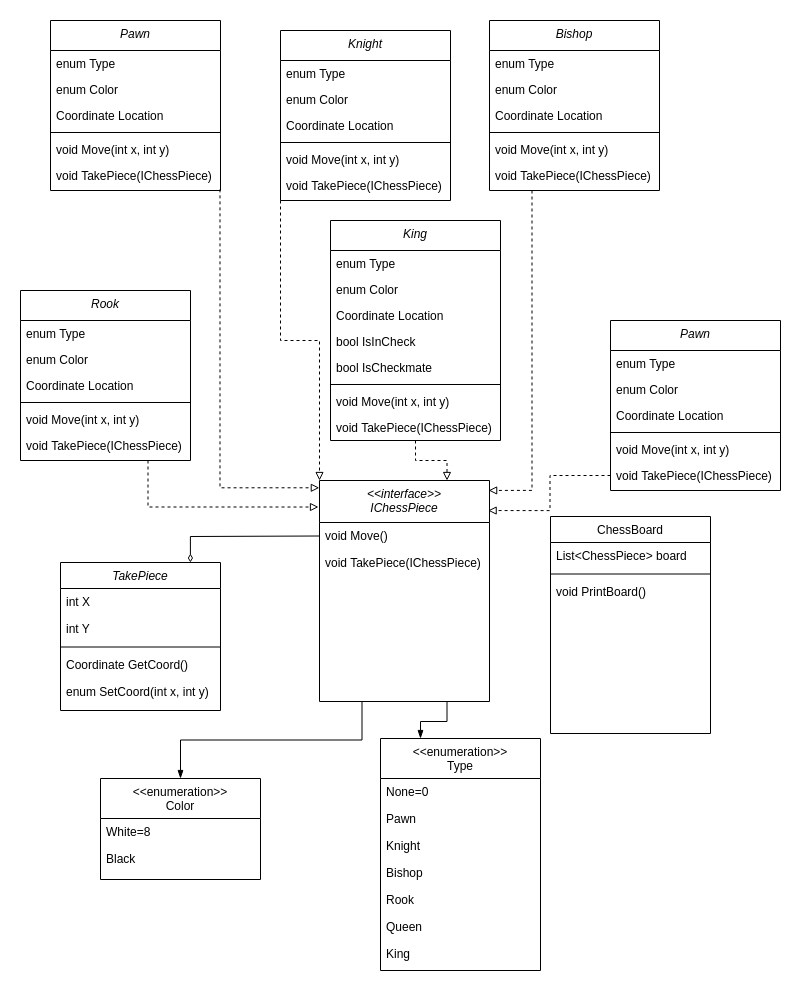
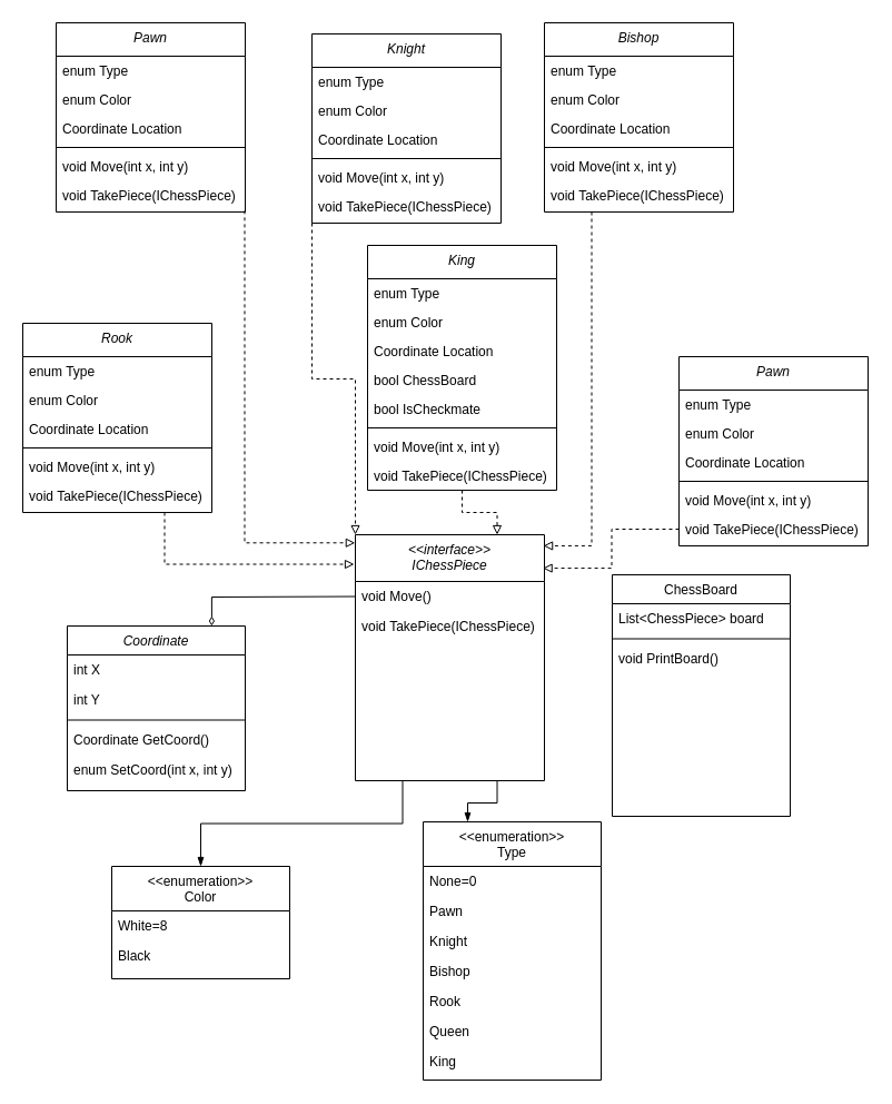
  <mxCell id="0" />
  <mxCell id="1" parent="0" />
  <mxCell id="2" style="edgeStyle=orthogonalEdgeStyle;rounded=0;orthogonalLoop=1;jettySize=auto;html=1;exitX=0.25;exitY=1;exitDx=0;exitDy=0;entryX=0.5;entryY=0;entryDx=0;entryDy=0;endArrow=blockThin;endFill=1;" edge="1" parent="1" source="4" target="25"><mxGeometry relative="1" as="geometry" /></mxCell>
  <mxCell id="3" style="edgeStyle=orthogonalEdgeStyle;rounded=0;orthogonalLoop=1;jettySize=auto;html=1;exitX=0.75;exitY=1;exitDx=0;exitDy=0;entryX=0.25;entryY=0;entryDx=0;entryDy=0;endArrow=blockThin;endFill=1;" edge="1" parent="1" source="4" target="17"><mxGeometry relative="1" as="geometry" /></mxCell>
  <mxCell id="4" value="&lt;&lt;interface&gt;&gt;&#10;IChessPiece" style="swimlane;fontStyle=2;align=center;verticalAlign=top;childLayout=stackLayout;horizontal=1;startSize=42;horizontalStack=0;resizeParent=1;resizeLast=0;collapsible=1;marginBottom=0;rounded=0;shadow=0;strokeWidth=1;" parent="1" vertex="1"><mxGeometry x="319" y="480" width="170" height="221" as="geometry"><mxRectangle x="310" y="198" width="160" height="42" as="alternateBounds" /></mxGeometry></mxCell>
  <mxCell id="5" value="void Move()" style="text;align=left;verticalAlign=top;spacingLeft=4;spacingRight=4;overflow=hidden;rotatable=0;points=[[0,0.5],[1,0.5]];portConstraint=eastwest;" parent="4" vertex="1"><mxGeometry y="42" width="170" height="27" as="geometry" /></mxCell>
  <mxCell id="6" value="void TakePiece(IChessPiece)" style="text;align=left;verticalAlign=top;spacingLeft=4;spacingRight=4;overflow=hidden;rotatable=0;points=[[0,0.5],[1,0.5]];portConstraint=eastwest;" vertex="1" parent="4"><mxGeometry y="69" width="170" height="27" as="geometry" /></mxCell>
  <mxCell id="7" value="ChessBoard" style="swimlane;fontStyle=0;align=center;verticalAlign=top;childLayout=stackLayout;horizontal=1;startSize=26;horizontalStack=0;resizeParent=1;resizeLast=0;collapsible=1;marginBottom=0;rounded=0;shadow=0;strokeWidth=1;" parent="1" vertex="1"><mxGeometry x="550" y="516" width="160" height="217" as="geometry"><mxRectangle x="550" y="140" width="160" height="26" as="alternateBounds" /></mxGeometry></mxCell>
  <mxCell id="8" value="List&lt;ChessPiece&gt; board" style="text;align=left;verticalAlign=top;spacingLeft=4;spacingRight=4;overflow=hidden;rotatable=0;points=[[0,0.5],[1,0.5]];portConstraint=eastwest;" parent="7" vertex="1"><mxGeometry y="26" width="160" height="27" as="geometry" /></mxCell>
  <mxCell id="9" value="" style="line;html=1;strokeWidth=1;align=left;verticalAlign=middle;spacingTop=-1;spacingLeft=3;spacingRight=3;rotatable=0;labelPosition=right;points=[];portConstraint=eastwest;" parent="7" vertex="1"><mxGeometry y="53" width="160" height="9" as="geometry" /></mxCell>
  <mxCell id="10" value="void PrintBoard()" style="text;align=left;verticalAlign=top;spacingLeft=4;spacingRight=4;overflow=hidden;rotatable=0;points=[[0,0.5],[1,0.5]];portConstraint=eastwest;" vertex="1" parent="7"><mxGeometry y="62" width="160" height="27" as="geometry" /></mxCell>
- <mxCell id="11" value="TakePiece" style="swimlane;fontStyle=2;align=center;verticalAlign=top;childLayout=stackLayout;horizontal=1;startSize=26;horizontalStack=0;resizeParent=1;resizeLast=0;collapsible=1;marginBottom=0;rounded=0;shadow=0;strokeWidth=1;" vertex="1" parent="1"><mxGeometry x="60" y="562" width="160" height="148" as="geometry"><mxRectangle x="230" y="140" width="160" height="26" as="alternateBounds" /></mxGeometry></mxCell>
+ <mxCell id="11" value="Coordinate" style="swimlane;fontStyle=2;align=center;verticalAlign=top;childLayout=stackLayout;horizontal=1;startSize=26;horizontalStack=0;resizeParent=1;resizeLast=0;collapsible=1;marginBottom=0;rounded=0;shadow=0;strokeWidth=1;" vertex="1" parent="1"><mxGeometry x="60" y="562" width="160" height="148" as="geometry"><mxRectangle x="230" y="140" width="160" height="26" as="alternateBounds" /></mxGeometry></mxCell>
  <mxCell id="12" value="int X" style="text;align=left;verticalAlign=top;spacingLeft=4;spacingRight=4;overflow=hidden;rotatable=0;points=[[0,0.5],[1,0.5]];portConstraint=eastwest;" vertex="1" parent="11"><mxGeometry y="26" width="160" height="27" as="geometry" /></mxCell>
  <mxCell id="13" value="int Y" style="text;align=left;verticalAlign=top;spacingLeft=4;spacingRight=4;overflow=hidden;rotatable=0;points=[[0,0.5],[1,0.5]];portConstraint=eastwest;" vertex="1" parent="11"><mxGeometry y="53" width="160" height="27" as="geometry" /></mxCell>
  <mxCell id="14" value="" style="line;html=1;strokeWidth=1;align=left;verticalAlign=middle;spacingTop=-1;spacingLeft=3;spacingRight=3;rotatable=0;labelPosition=right;points=[];portConstraint=eastwest;" vertex="1" parent="11"><mxGeometry y="80" width="160" height="9" as="geometry" /></mxCell>
  <mxCell id="15" value="Coordinate GetCoord()" style="text;align=left;verticalAlign=top;spacingLeft=4;spacingRight=4;overflow=hidden;rotatable=0;points=[[0,0.5],[1,0.5]];portConstraint=eastwest;" vertex="1" parent="11"><mxGeometry y="89" width="160" height="27" as="geometry" /></mxCell>
  <mxCell id="16" value="enum SetCoord(int x, int y)" style="text;align=left;verticalAlign=top;spacingLeft=4;spacingRight=4;overflow=hidden;rotatable=0;points=[[0,0.5],[1,0.5]];portConstraint=eastwest;" vertex="1" parent="11"><mxGeometry y="116" width="160" height="27" as="geometry" /></mxCell>
  <mxCell id="17" value="&lt;&lt;enumeration&gt;&gt;&#10;Type" style="swimlane;fontStyle=0;align=center;verticalAlign=top;childLayout=stackLayout;horizontal=1;startSize=40;horizontalStack=0;resizeParent=1;resizeLast=0;collapsible=1;marginBottom=0;rounded=0;shadow=0;strokeWidth=1;" vertex="1" parent="1"><mxGeometry x="380" y="738" width="160" height="232" as="geometry"><mxRectangle x="320" y="390" width="160" height="40" as="alternateBounds" /></mxGeometry></mxCell>
  <mxCell id="18" value="None=0" style="text;align=left;verticalAlign=top;spacingLeft=4;spacingRight=4;overflow=hidden;rotatable=0;points=[[0,0.5],[1,0.5]];portConstraint=eastwest;" vertex="1" parent="17"><mxGeometry y="40" width="160" height="27" as="geometry" /></mxCell>
  <mxCell id="19" value="Pawn" style="text;align=left;verticalAlign=top;spacingLeft=4;spacingRight=4;overflow=hidden;rotatable=0;points=[[0,0.5],[1,0.5]];portConstraint=eastwest;" vertex="1" parent="17"><mxGeometry y="67" width="160" height="27" as="geometry" /></mxCell>
  <mxCell id="20" value="Knight" style="text;align=left;verticalAlign=top;spacingLeft=4;spacingRight=4;overflow=hidden;rotatable=0;points=[[0,0.5],[1,0.5]];portConstraint=eastwest;" vertex="1" parent="17"><mxGeometry y="94" width="160" height="27" as="geometry" /></mxCell>
  <mxCell id="21" value="Bishop" style="text;align=left;verticalAlign=top;spacingLeft=4;spacingRight=4;overflow=hidden;rotatable=0;points=[[0,0.5],[1,0.5]];portConstraint=eastwest;" vertex="1" parent="17"><mxGeometry y="121" width="160" height="27" as="geometry" /></mxCell>
  <mxCell id="22" value="Rook" style="text;align=left;verticalAlign=top;spacingLeft=4;spacingRight=4;overflow=hidden;rotatable=0;points=[[0,0.5],[1,0.5]];portConstraint=eastwest;" vertex="1" parent="17"><mxGeometry y="148" width="160" height="27" as="geometry" /></mxCell>
  <mxCell id="23" value="Queen" style="text;align=left;verticalAlign=top;spacingLeft=4;spacingRight=4;overflow=hidden;rotatable=0;points=[[0,0.5],[1,0.5]];portConstraint=eastwest;" vertex="1" parent="17"><mxGeometry y="175" width="160" height="27" as="geometry" /></mxCell>
  <mxCell id="24" value="King" style="text;align=left;verticalAlign=top;spacingLeft=4;spacingRight=4;overflow=hidden;rotatable=0;points=[[0,0.5],[1,0.5]];portConstraint=eastwest;" vertex="1" parent="17"><mxGeometry y="202" width="160" height="27" as="geometry" /></mxCell>
  <mxCell id="25" value="&lt;&lt;enumeration&gt;&gt;&#10;Color" style="swimlane;fontStyle=0;align=center;verticalAlign=top;childLayout=stackLayout;horizontal=1;startSize=40;horizontalStack=0;resizeParent=1;resizeLast=0;collapsible=1;marginBottom=0;rounded=0;shadow=0;strokeWidth=1;" vertex="1" parent="1"><mxGeometry x="100" y="778" width="160" height="101" as="geometry"><mxRectangle x="320" y="390" width="160" height="40" as="alternateBounds" /></mxGeometry></mxCell>
  <mxCell id="26" value="White=8" style="text;align=left;verticalAlign=top;spacingLeft=4;spacingRight=4;overflow=hidden;rotatable=0;points=[[0,0.5],[1,0.5]];portConstraint=eastwest;" vertex="1" parent="25"><mxGeometry y="40" width="160" height="27" as="geometry" /></mxCell>
  <mxCell id="27" value="Black" style="text;align=left;verticalAlign=top;spacingLeft=4;spacingRight=4;overflow=hidden;rotatable=0;points=[[0,0.5],[1,0.5]];portConstraint=eastwest;" vertex="1" parent="25"><mxGeometry y="67" width="160" height="27" as="geometry" /></mxCell>
  <mxCell id="28" style="edgeStyle=orthogonalEdgeStyle;rounded=0;orthogonalLoop=1;jettySize=auto;html=1;exitX=0;exitY=0.5;exitDx=0;exitDy=0;entryX=0.812;entryY=0;entryDx=0;entryDy=0;entryPerimeter=0;endArrow=diamondThin;endFill=0;" edge="1" parent="1" target="11"><mxGeometry relative="1" as="geometry"><mxPoint x="319" y="535.5" as="sourcePoint" /></mxGeometry></mxCell>
  <mxCell id="29" value="Pawn" style="swimlane;fontStyle=2;align=center;verticalAlign=top;childLayout=stackLayout;horizontal=1;startSize=30;horizontalStack=0;resizeParent=1;resizeLast=0;collapsible=1;marginBottom=0;rounded=0;shadow=0;strokeWidth=1;" vertex="1" parent="1"><mxGeometry x="50" y="20" width="170" height="170" as="geometry"><mxRectangle x="310" y="198" width="160" height="42" as="alternateBounds" /></mxGeometry></mxCell>
  <mxCell id="30" value="enum Type" style="text;align=left;verticalAlign=top;spacingLeft=4;spacingRight=4;overflow=hidden;rotatable=0;points=[[0,0.5],[1,0.5]];portConstraint=eastwest;" vertex="1" parent="29"><mxGeometry y="30" width="170" height="26" as="geometry" /></mxCell>
  <mxCell id="31" value="enum Color" style="text;align=left;verticalAlign=top;spacingLeft=4;spacingRight=4;overflow=hidden;rotatable=0;points=[[0,0.5],[1,0.5]];portConstraint=eastwest;" vertex="1" parent="29"><mxGeometry y="56" width="170" height="26" as="geometry" /></mxCell>
  <mxCell id="32" value="Coordinate Location" style="text;align=left;verticalAlign=top;spacingLeft=4;spacingRight=4;overflow=hidden;rotatable=0;points=[[0,0.5],[1,0.5]];portConstraint=eastwest;" vertex="1" parent="29"><mxGeometry y="82" width="170" height="26" as="geometry" /></mxCell>
  <mxCell id="33" value="" style="line;html=1;strokeWidth=1;align=left;verticalAlign=middle;spacingTop=-1;spacingLeft=3;spacingRight=3;rotatable=0;labelPosition=right;points=[];portConstraint=eastwest;" vertex="1" parent="29"><mxGeometry y="108" width="170" height="8" as="geometry" /></mxCell>
  <mxCell id="34" value="void Move(int x, int y)" style="text;align=left;verticalAlign=top;spacingLeft=4;spacingRight=4;overflow=hidden;rotatable=0;points=[[0,0.5],[1,0.5]];portConstraint=eastwest;" vertex="1" parent="29"><mxGeometry y="116" width="170" height="26" as="geometry" /></mxCell>
  <mxCell id="35" value="void TakePiece(IChessPiece)" style="text;align=left;verticalAlign=top;spacingLeft=4;spacingRight=4;overflow=hidden;rotatable=0;points=[[0,0.5],[1,0.5]];portConstraint=eastwest;" vertex="1" parent="29"><mxGeometry y="142" width="170" height="26" as="geometry" /></mxCell>
  <mxCell id="36" style="edgeStyle=orthogonalEdgeStyle;rounded=0;orthogonalLoop=1;jettySize=auto;html=1;exitX=0;exitY=1;exitDx=0;exitDy=0;entryX=0;entryY=0;entryDx=0;entryDy=0;dashed=1;endArrow=block;endFill=0;" edge="1" parent="1" source="37" target="4"><mxGeometry relative="1" as="geometry" /></mxCell>
  <mxCell id="37" value="Knight" style="swimlane;fontStyle=2;align=center;verticalAlign=top;childLayout=stackLayout;horizontal=1;startSize=30;horizontalStack=0;resizeParent=1;resizeLast=0;collapsible=1;marginBottom=0;rounded=0;shadow=0;strokeWidth=1;" vertex="1" parent="1"><mxGeometry x="280" y="30" width="170" height="170" as="geometry"><mxRectangle x="310" y="198" width="160" height="42" as="alternateBounds" /></mxGeometry></mxCell>
  <mxCell id="38" value="enum Type" style="text;align=left;verticalAlign=top;spacingLeft=4;spacingRight=4;overflow=hidden;rotatable=0;points=[[0,0.5],[1,0.5]];portConstraint=eastwest;" vertex="1" parent="37"><mxGeometry y="30" width="170" height="26" as="geometry" /></mxCell>
  <mxCell id="39" value="enum Color" style="text;align=left;verticalAlign=top;spacingLeft=4;spacingRight=4;overflow=hidden;rotatable=0;points=[[0,0.5],[1,0.5]];portConstraint=eastwest;" vertex="1" parent="37"><mxGeometry y="56" width="170" height="26" as="geometry" /></mxCell>
  <mxCell id="40" value="Coordinate Location" style="text;align=left;verticalAlign=top;spacingLeft=4;spacingRight=4;overflow=hidden;rotatable=0;points=[[0,0.5],[1,0.5]];portConstraint=eastwest;" vertex="1" parent="37"><mxGeometry y="82" width="170" height="26" as="geometry" /></mxCell>
  <mxCell id="41" value="" style="line;html=1;strokeWidth=1;align=left;verticalAlign=middle;spacingTop=-1;spacingLeft=3;spacingRight=3;rotatable=0;labelPosition=right;points=[];portConstraint=eastwest;" vertex="1" parent="37"><mxGeometry y="108" width="170" height="8" as="geometry" /></mxCell>
  <mxCell id="42" value="void Move(int x, int y)" style="text;align=left;verticalAlign=top;spacingLeft=4;spacingRight=4;overflow=hidden;rotatable=0;points=[[0,0.5],[1,0.5]];portConstraint=eastwest;" vertex="1" parent="37"><mxGeometry y="116" width="170" height="26" as="geometry" /></mxCell>
  <mxCell id="43" value="void TakePiece(IChessPiece)" style="text;align=left;verticalAlign=top;spacingLeft=4;spacingRight=4;overflow=hidden;rotatable=0;points=[[0,0.5],[1,0.5]];portConstraint=eastwest;" vertex="1" parent="37"><mxGeometry y="142" width="170" height="26" as="geometry" /></mxCell>
  <mxCell id="44" value="Bishop" style="swimlane;fontStyle=2;align=center;verticalAlign=top;childLayout=stackLayout;horizontal=1;startSize=30;horizontalStack=0;resizeParent=1;resizeLast=0;collapsible=1;marginBottom=0;rounded=0;shadow=0;strokeWidth=1;" vertex="1" parent="1"><mxGeometry x="489" y="20" width="170" height="170" as="geometry"><mxRectangle x="310" y="198" width="160" height="42" as="alternateBounds" /></mxGeometry></mxCell>
  <mxCell id="45" value="enum Type" style="text;align=left;verticalAlign=top;spacingLeft=4;spacingRight=4;overflow=hidden;rotatable=0;points=[[0,0.5],[1,0.5]];portConstraint=eastwest;" vertex="1" parent="44"><mxGeometry y="30" width="170" height="26" as="geometry" /></mxCell>
  <mxCell id="46" value="enum Color" style="text;align=left;verticalAlign=top;spacingLeft=4;spacingRight=4;overflow=hidden;rotatable=0;points=[[0,0.5],[1,0.5]];portConstraint=eastwest;" vertex="1" parent="44"><mxGeometry y="56" width="170" height="26" as="geometry" /></mxCell>
  <mxCell id="47" value="Coordinate Location" style="text;align=left;verticalAlign=top;spacingLeft=4;spacingRight=4;overflow=hidden;rotatable=0;points=[[0,0.5],[1,0.5]];portConstraint=eastwest;" vertex="1" parent="44"><mxGeometry y="82" width="170" height="26" as="geometry" /></mxCell>
  <mxCell id="48" value="" style="line;html=1;strokeWidth=1;align=left;verticalAlign=middle;spacingTop=-1;spacingLeft=3;spacingRight=3;rotatable=0;labelPosition=right;points=[];portConstraint=eastwest;" vertex="1" parent="44"><mxGeometry y="108" width="170" height="8" as="geometry" /></mxCell>
  <mxCell id="49" value="void Move(int x, int y)" style="text;align=left;verticalAlign=top;spacingLeft=4;spacingRight=4;overflow=hidden;rotatable=0;points=[[0,0.5],[1,0.5]];portConstraint=eastwest;" vertex="1" parent="44"><mxGeometry y="116" width="170" height="26" as="geometry" /></mxCell>
  <mxCell id="50" value="void TakePiece(IChessPiece)" style="text;align=left;verticalAlign=top;spacingLeft=4;spacingRight=4;overflow=hidden;rotatable=0;points=[[0,0.5],[1,0.5]];portConstraint=eastwest;" vertex="1" parent="44"><mxGeometry y="142" width="170" height="26" as="geometry" /></mxCell>
  <mxCell id="51" value="Rook" style="swimlane;fontStyle=2;align=center;verticalAlign=top;childLayout=stackLayout;horizontal=1;startSize=30;horizontalStack=0;resizeParent=1;resizeLast=0;collapsible=1;marginBottom=0;rounded=0;shadow=0;strokeWidth=1;" vertex="1" parent="1"><mxGeometry x="20" y="290" width="170" height="170" as="geometry"><mxRectangle x="310" y="198" width="160" height="42" as="alternateBounds" /></mxGeometry></mxCell>
  <mxCell id="52" value="enum Type" style="text;align=left;verticalAlign=top;spacingLeft=4;spacingRight=4;overflow=hidden;rotatable=0;points=[[0,0.5],[1,0.5]];portConstraint=eastwest;" vertex="1" parent="51"><mxGeometry y="30" width="170" height="26" as="geometry" /></mxCell>
  <mxCell id="53" value="enum Color" style="text;align=left;verticalAlign=top;spacingLeft=4;spacingRight=4;overflow=hidden;rotatable=0;points=[[0,0.5],[1,0.5]];portConstraint=eastwest;" vertex="1" parent="51"><mxGeometry y="56" width="170" height="26" as="geometry" /></mxCell>
  <mxCell id="54" value="Coordinate Location" style="text;align=left;verticalAlign=top;spacingLeft=4;spacingRight=4;overflow=hidden;rotatable=0;points=[[0,0.5],[1,0.5]];portConstraint=eastwest;" vertex="1" parent="51"><mxGeometry y="82" width="170" height="26" as="geometry" /></mxCell>
  <mxCell id="55" value="" style="line;html=1;strokeWidth=1;align=left;verticalAlign=middle;spacingTop=-1;spacingLeft=3;spacingRight=3;rotatable=0;labelPosition=right;points=[];portConstraint=eastwest;" vertex="1" parent="51"><mxGeometry y="108" width="170" height="8" as="geometry" /></mxCell>
  <mxCell id="56" value="void Move(int x, int y)" style="text;align=left;verticalAlign=top;spacingLeft=4;spacingRight=4;overflow=hidden;rotatable=0;points=[[0,0.5],[1,0.5]];portConstraint=eastwest;" vertex="1" parent="51"><mxGeometry y="116" width="170" height="26" as="geometry" /></mxCell>
  <mxCell id="57" value="void TakePiece(IChessPiece)" style="text;align=left;verticalAlign=top;spacingLeft=4;spacingRight=4;overflow=hidden;rotatable=0;points=[[0,0.5],[1,0.5]];portConstraint=eastwest;" vertex="1" parent="51"><mxGeometry y="142" width="170" height="26" as="geometry" /></mxCell>
  <mxCell id="58" value="Pawn" style="swimlane;fontStyle=2;align=center;verticalAlign=top;childLayout=stackLayout;horizontal=1;startSize=30;horizontalStack=0;resizeParent=1;resizeLast=0;collapsible=1;marginBottom=0;rounded=0;shadow=0;strokeWidth=1;" vertex="1" parent="1"><mxGeometry x="610" y="320" width="170" height="170" as="geometry"><mxRectangle x="310" y="198" width="160" height="42" as="alternateBounds" /></mxGeometry></mxCell>
  <mxCell id="59" value="enum Type" style="text;align=left;verticalAlign=top;spacingLeft=4;spacingRight=4;overflow=hidden;rotatable=0;points=[[0,0.5],[1,0.5]];portConstraint=eastwest;" vertex="1" parent="58"><mxGeometry y="30" width="170" height="26" as="geometry" /></mxCell>
  <mxCell id="60" value="enum Color" style="text;align=left;verticalAlign=top;spacingLeft=4;spacingRight=4;overflow=hidden;rotatable=0;points=[[0,0.5],[1,0.5]];portConstraint=eastwest;" vertex="1" parent="58"><mxGeometry y="56" width="170" height="26" as="geometry" /></mxCell>
  <mxCell id="61" value="Coordinate Location" style="text;align=left;verticalAlign=top;spacingLeft=4;spacingRight=4;overflow=hidden;rotatable=0;points=[[0,0.5],[1,0.5]];portConstraint=eastwest;" vertex="1" parent="58"><mxGeometry y="82" width="170" height="26" as="geometry" /></mxCell>
  <mxCell id="62" value="" style="line;html=1;strokeWidth=1;align=left;verticalAlign=middle;spacingTop=-1;spacingLeft=3;spacingRight=3;rotatable=0;labelPosition=right;points=[];portConstraint=eastwest;" vertex="1" parent="58"><mxGeometry y="108" width="170" height="8" as="geometry" /></mxCell>
  <mxCell id="63" value="void Move(int x, int y)" style="text;align=left;verticalAlign=top;spacingLeft=4;spacingRight=4;overflow=hidden;rotatable=0;points=[[0,0.5],[1,0.5]];portConstraint=eastwest;" vertex="1" parent="58"><mxGeometry y="116" width="170" height="26" as="geometry" /></mxCell>
  <mxCell id="64" value="void TakePiece(IChessPiece)" style="text;align=left;verticalAlign=top;spacingLeft=4;spacingRight=4;overflow=hidden;rotatable=0;points=[[0,0.5],[1,0.5]];portConstraint=eastwest;" vertex="1" parent="58"><mxGeometry y="142" width="170" height="26" as="geometry" /></mxCell>
  <mxCell id="65" style="edgeStyle=orthogonalEdgeStyle;rounded=0;orthogonalLoop=1;jettySize=auto;html=1;exitX=0.5;exitY=1;exitDx=0;exitDy=0;entryX=0.75;entryY=0;entryDx=0;entryDy=0;dashed=1;endArrow=block;endFill=0;" edge="1" parent="1" source="66" target="4"><mxGeometry relative="1" as="geometry" /></mxCell>
  <mxCell id="66" value="King" style="swimlane;fontStyle=2;align=center;verticalAlign=top;childLayout=stackLayout;horizontal=1;startSize=30;horizontalStack=0;resizeParent=1;resizeLast=0;collapsible=1;marginBottom=0;rounded=0;shadow=0;strokeWidth=1;" vertex="1" parent="1"><mxGeometry x="330" y="220" width="170" height="220" as="geometry"><mxRectangle x="310" y="198" width="160" height="42" as="alternateBounds" /></mxGeometry></mxCell>
  <mxCell id="67" value="enum Type" style="text;align=left;verticalAlign=top;spacingLeft=4;spacingRight=4;overflow=hidden;rotatable=0;points=[[0,0.5],[1,0.5]];portConstraint=eastwest;" vertex="1" parent="66"><mxGeometry y="30" width="170" height="26" as="geometry" /></mxCell>
  <mxCell id="68" value="enum Color" style="text;align=left;verticalAlign=top;spacingLeft=4;spacingRight=4;overflow=hidden;rotatable=0;points=[[0,0.5],[1,0.5]];portConstraint=eastwest;" vertex="1" parent="66"><mxGeometry y="56" width="170" height="26" as="geometry" /></mxCell>
  <mxCell id="69" value="Coordinate Location" style="text;align=left;verticalAlign=top;spacingLeft=4;spacingRight=4;overflow=hidden;rotatable=0;points=[[0,0.5],[1,0.5]];portConstraint=eastwest;" vertex="1" parent="66"><mxGeometry y="82" width="170" height="26" as="geometry" /></mxCell>
- <mxCell id="70" value="bool IsInCheck" style="text;align=left;verticalAlign=top;spacingLeft=4;spacingRight=4;overflow=hidden;rotatable=0;points=[[0,0.5],[1,0.5]];portConstraint=eastwest;" vertex="1" parent="66"><mxGeometry y="108" width="170" height="26" as="geometry" /></mxCell>
+ <mxCell id="70" value="bool ChessBoard" style="text;align=left;verticalAlign=top;spacingLeft=4;spacingRight=4;overflow=hidden;rotatable=0;points=[[0,0.5],[1,0.5]];portConstraint=eastwest;" vertex="1" parent="66"><mxGeometry y="108" width="170" height="26" as="geometry" /></mxCell>
  <mxCell id="71" value="bool IsCheckmate" style="text;align=left;verticalAlign=top;spacingLeft=4;spacingRight=4;overflow=hidden;rotatable=0;points=[[0,0.5],[1,0.5]];portConstraint=eastwest;" vertex="1" parent="66"><mxGeometry y="134" width="170" height="26" as="geometry" /></mxCell>
  <mxCell id="72" value="" style="line;html=1;strokeWidth=1;align=left;verticalAlign=middle;spacingTop=-1;spacingLeft=3;spacingRight=3;rotatable=0;labelPosition=right;points=[];portConstraint=eastwest;" vertex="1" parent="66"><mxGeometry y="160" width="170" height="8" as="geometry" /></mxCell>
  <mxCell id="73" value="void Move(int x, int y)" style="text;align=left;verticalAlign=top;spacingLeft=4;spacingRight=4;overflow=hidden;rotatable=0;points=[[0,0.5],[1,0.5]];portConstraint=eastwest;" vertex="1" parent="66"><mxGeometry y="168" width="170" height="26" as="geometry" /></mxCell>
  <mxCell id="74" value="void TakePiece(IChessPiece)" style="text;align=left;verticalAlign=top;spacingLeft=4;spacingRight=4;overflow=hidden;rotatable=0;points=[[0,0.5],[1,0.5]];portConstraint=eastwest;" vertex="1" parent="66"><mxGeometry y="194" width="170" height="26" as="geometry" /></mxCell>
  <mxCell id="75" style="edgeStyle=orthogonalEdgeStyle;rounded=0;orthogonalLoop=1;jettySize=auto;html=1;exitX=0.75;exitY=1;exitDx=0;exitDy=0;entryX=-0.006;entryY=0.12;entryDx=0;entryDy=0;entryPerimeter=0;endArrow=block;endFill=0;dashed=1;" edge="1" parent="1" source="51" target="4"><mxGeometry relative="1" as="geometry" /></mxCell>
  <mxCell id="76" style="edgeStyle=orthogonalEdgeStyle;rounded=0;orthogonalLoop=1;jettySize=auto;html=1;exitX=0.997;exitY=1.033;exitDx=0;exitDy=0;entryX=-0.001;entryY=0.033;entryDx=0;entryDy=0;entryPerimeter=0;dashed=1;endArrow=block;endFill=0;exitPerimeter=0;" edge="1" parent="1" source="35" target="4"><mxGeometry relative="1" as="geometry" /></mxCell>
  <mxCell id="77" style="edgeStyle=orthogonalEdgeStyle;rounded=0;orthogonalLoop=1;jettySize=auto;html=1;exitX=0;exitY=0.5;exitDx=0;exitDy=0;entryX=0.992;entryY=0.136;entryDx=0;entryDy=0;entryPerimeter=0;dashed=1;endArrow=block;endFill=0;" edge="1" parent="1" source="64" target="4"><mxGeometry relative="1" as="geometry" /></mxCell>
  <mxCell id="78" style="edgeStyle=orthogonalEdgeStyle;rounded=0;orthogonalLoop=1;jettySize=auto;html=1;exitX=0.25;exitY=1;exitDx=0;exitDy=0;entryX=0.995;entryY=0.045;entryDx=0;entryDy=0;entryPerimeter=0;dashed=1;endArrow=block;endFill=0;" edge="1" parent="1" source="44" target="4"><mxGeometry relative="1" as="geometry" /></mxCell>
